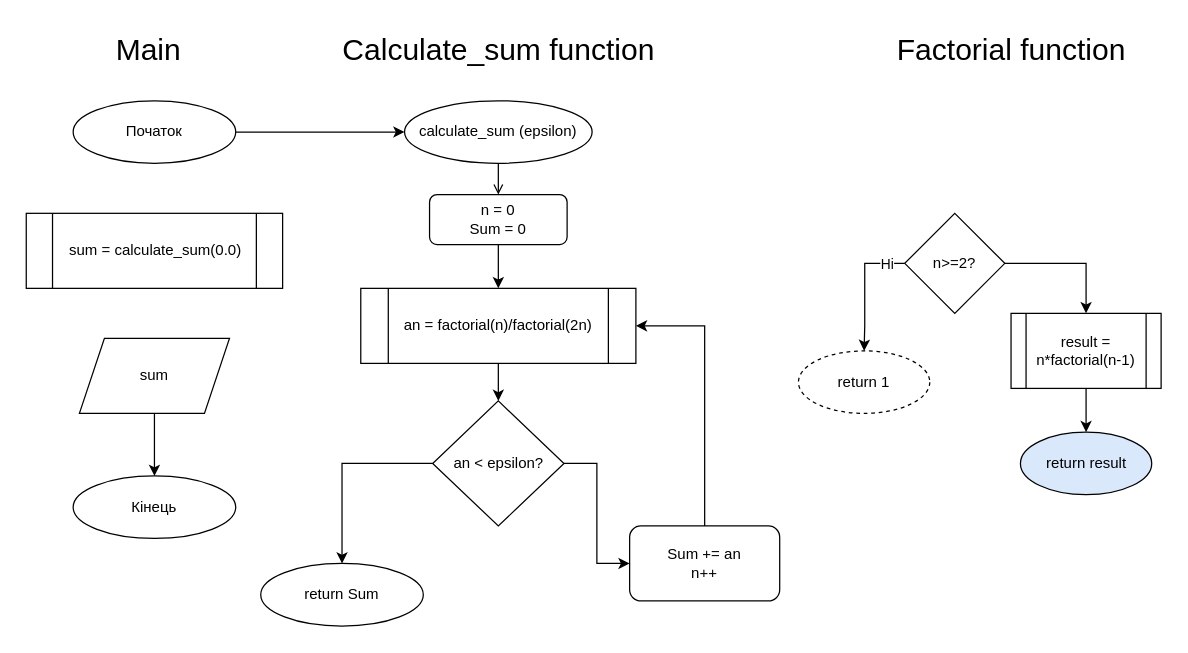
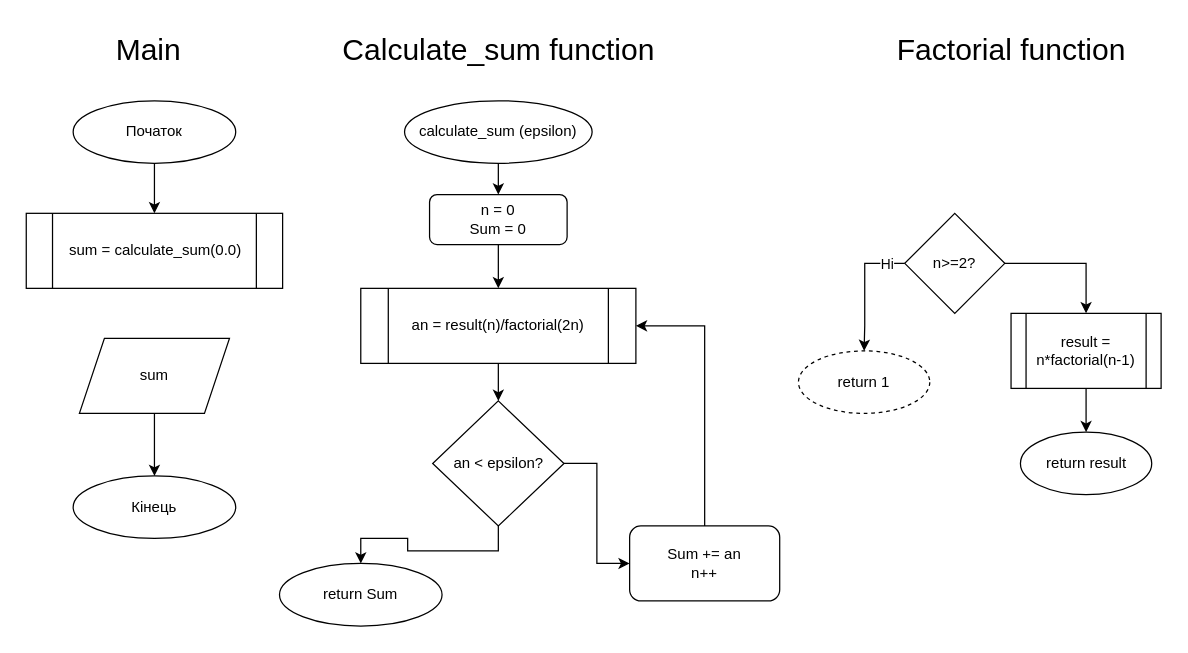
  <mxCell id="0" />
  <mxCell id="1" parent="0" />
- <mxCell id="2" value="" style="edgeStyle=orthogonalEdgeStyle;rounded=0;orthogonalLoop=1;jettySize=auto;html=1;" parent="1" source="3" target="8" edge="1"><mxGeometry relative="1" as="geometry" /></mxCell>
+ <mxCell id="2" value="" style="edgeStyle=orthogonalEdgeStyle;rounded=0;orthogonalLoop=1;jettySize=auto;html=1;" parent="1" source="3" target="20" edge="1"><mxGeometry relative="1" as="geometry" /></mxCell>
  <mxCell id="3" value="Початок" style="ellipse;whiteSpace=wrap;html=1;" parent="1" vertex="1"><mxGeometry x="58" y="80" width="130" height="50" as="geometry" /></mxCell>
  <mxCell id="4" value="&lt;font style=&quot;font-size: 24px;&quot;&gt;Main&lt;/font&gt;" style="text;html=1;align=center;verticalAlign=middle;resizable=0;points=[];autosize=1;strokeColor=none;fillColor=none;" parent="1" vertex="1"><mxGeometry x="78" y="20" width="80" height="40" as="geometry" /></mxCell>
  <mxCell id="5" value="&lt;font style=&quot;font-size: 24px;&quot;&gt;Factorial function&lt;/font&gt;" style="text;html=1;align=center;verticalAlign=middle;resizable=0;points=[];autosize=1;strokeColor=none;fillColor=none;" parent="1" vertex="1"><mxGeometry x="703" y="20" width="210" height="40" as="geometry" /></mxCell>
  <mxCell id="6" value="&lt;font style=&quot;font-size: 24px;&quot;&gt;Calculate_sum function&lt;/font&gt;" style="text;html=1;align=center;verticalAlign=middle;resizable=0;points=[];autosize=1;strokeColor=none;fillColor=none;" parent="1" vertex="1"><mxGeometry x="263" y="20" width="270" height="40" as="geometry" /></mxCell>
- <mxCell id="7" style="edgeStyle=orthogonalEdgeStyle;rounded=0;orthogonalLoop=1;jettySize=auto;html=1;entryX=0.5;entryY=0;entryDx=0;entryDy=0;endArrow=open;" parent="1" source="8" target="11" edge="1"><mxGeometry relative="1" as="geometry" /></mxCell>
+ <mxCell id="7" style="edgeStyle=orthogonalEdgeStyle;rounded=0;orthogonalLoop=1;jettySize=auto;html=1;entryX=0.5;entryY=0;entryDx=0;entryDy=0;" parent="1" source="8" target="11" edge="1"><mxGeometry relative="1" as="geometry" /></mxCell>
  <mxCell id="8" value="calculate_sum (epsilon)" style="ellipse;whiteSpace=wrap;html=1;" parent="1" vertex="1"><mxGeometry x="323" y="80" width="150" height="50" as="geometry" /></mxCell>
- <mxCell id="9" value="return Sum" style="ellipse;whiteSpace=wrap;html=1;" parent="1" vertex="1"><mxGeometry x="208" y="450" width="130" height="50" as="geometry" /></mxCell>
+ <mxCell id="9" value="return Sum" style="ellipse;whiteSpace=wrap;html=1;" parent="1" vertex="1"><mxGeometry x="223" y="450" width="130" height="50" as="geometry" /></mxCell>
  <mxCell id="10" style="edgeStyle=orthogonalEdgeStyle;rounded=0;orthogonalLoop=1;jettySize=auto;html=1;entryX=0.5;entryY=0;entryDx=0;entryDy=0;" parent="1" source="11" target="13" edge="1"><mxGeometry relative="1" as="geometry" /></mxCell>
  <mxCell id="11" value="&lt;div&gt;n = 0&lt;/div&gt;&lt;div&gt;Sum = 0&lt;/div&gt;" style="rounded=1;whiteSpace=wrap;html=1;" parent="1" vertex="1"><mxGeometry x="343" y="155" width="110" height="40" as="geometry" /></mxCell>
  <mxCell id="12" style="edgeStyle=orthogonalEdgeStyle;rounded=0;orthogonalLoop=1;jettySize=auto;html=1;entryX=0.5;entryY=0;entryDx=0;entryDy=0;" parent="1" source="13" target="16" edge="1"><mxGeometry relative="1" as="geometry" /></mxCell>
- <mxCell id="13" value="an = factorial(n)/factorial(2n)" style="shape=process;whiteSpace=wrap;html=1;backgroundOutline=1;" parent="1" vertex="1"><mxGeometry x="288" y="230" width="220" height="60" as="geometry" /></mxCell>
+ <mxCell id="13" value="an = result(n)/factorial(2n)" style="shape=process;whiteSpace=wrap;html=1;backgroundOutline=1;" parent="1" vertex="1"><mxGeometry x="288" y="230" width="220" height="60" as="geometry" /></mxCell>
  <mxCell id="14" style="edgeStyle=orthogonalEdgeStyle;rounded=0;orthogonalLoop=1;jettySize=auto;html=1;entryX=0.5;entryY=0;entryDx=0;entryDy=0;" parent="1" source="16" target="9" edge="1"><mxGeometry relative="1" as="geometry" /></mxCell>
  <mxCell id="15" style="edgeStyle=orthogonalEdgeStyle;rounded=0;orthogonalLoop=1;jettySize=auto;html=1;entryX=0;entryY=0.5;entryDx=0;entryDy=0;" parent="1" source="16" target="18" edge="1"><mxGeometry relative="1" as="geometry" /></mxCell>
  <mxCell id="16" value="an &amp;lt; epsilon?" style="rhombus;whiteSpace=wrap;html=1;" parent="1" vertex="1"><mxGeometry x="345.5" y="320" width="105" height="100" as="geometry" /></mxCell>
  <mxCell id="17" style="edgeStyle=orthogonalEdgeStyle;rounded=0;orthogonalLoop=1;jettySize=auto;html=1;entryX=1;entryY=0.5;entryDx=0;entryDy=0;" parent="1" source="18" target="13" edge="1"><mxGeometry relative="1" as="geometry" /></mxCell>
  <mxCell id="18" value="Sum += an&lt;div&gt;n++&lt;/div&gt;" style="rounded=1;whiteSpace=wrap;html=1;" parent="1" vertex="1"><mxGeometry x="503" y="420" width="120" height="60" as="geometry" /></mxCell>
  <mxCell id="19" value="Кінець" style="ellipse;whiteSpace=wrap;html=1;" parent="1" vertex="1"><mxGeometry x="58" y="380" width="130" height="50" as="geometry" /></mxCell>
  <mxCell id="20" value="sum = calculate_sum(0.0)" style="shape=process;whiteSpace=wrap;html=1;backgroundOutline=1;" parent="1" vertex="1"><mxGeometry x="20.5" y="170" width="205" height="60" as="geometry" /></mxCell>
  <mxCell id="21" value="" style="edgeStyle=orthogonalEdgeStyle;rounded=0;orthogonalLoop=1;jettySize=auto;html=1;" parent="1" source="22" target="19" edge="1"><mxGeometry relative="1" as="geometry" /></mxCell>
  <mxCell id="22" value="sum" style="shape=parallelogram;perimeter=parallelogramPerimeter;whiteSpace=wrap;html=1;fixedSize=1;" parent="1" vertex="1"><mxGeometry x="63" y="270" width="120" height="60" as="geometry" /></mxCell>
  <mxCell id="23" style="edgeStyle=orthogonalEdgeStyle;rounded=0;orthogonalLoop=1;jettySize=auto;html=1;entryX=0.5;entryY=0;entryDx=0;entryDy=0;" edge="1" parent="1" source="26" target="27"><mxGeometry relative="1" as="geometry"><Array as="points"><mxPoint x="691" y="210" /><mxPoint x="691" y="260" /><mxPoint x="691" y="260" /></Array></mxGeometry></mxCell>
  <mxCell id="24" value="Ні" style="edgeLabel;html=1;align=center;verticalAlign=middle;resizable=0;points=[];" vertex="1" connectable="0" parent="23"><mxGeometry x="-0.761" y="-2" relative="1" as="geometry"><mxPoint x="-3" y="2" as="offset" /></mxGeometry></mxCell>
  <mxCell id="25" style="edgeStyle=orthogonalEdgeStyle;rounded=0;orthogonalLoop=1;jettySize=auto;html=1;entryX=0.5;entryY=0;entryDx=0;entryDy=0;" edge="1" parent="1" source="26" target="29"><mxGeometry relative="1" as="geometry" /></mxCell>
  <mxCell id="26" value="n&amp;gt;=2?" style="rhombus;whiteSpace=wrap;html=1;" vertex="1" parent="1"><mxGeometry x="723" y="170" width="80" height="80" as="geometry" /></mxCell>
  <mxCell id="27" value="return 1" style="ellipse;whiteSpace=wrap;html=1;dashed=1;" vertex="1" parent="1"><mxGeometry x="638" y="280" width="105" height="50" as="geometry" /></mxCell>
  <mxCell id="28" value="" style="edgeStyle=orthogonalEdgeStyle;rounded=0;orthogonalLoop=1;jettySize=auto;html=1;" edge="1" parent="1" source="29" target="30"><mxGeometry relative="1" as="geometry" /></mxCell>
  <mxCell id="29" value="result = n*factorial(n-1)" style="shape=process;whiteSpace=wrap;html=1;backgroundOutline=1;" vertex="1" parent="1"><mxGeometry x="808" y="250" width="120" height="60" as="geometry" /></mxCell>
- <mxCell id="30" value="return result" style="ellipse;whiteSpace=wrap;html=1;fillColor=#dae8fc;" vertex="1" parent="1"><mxGeometry x="815.5" y="345" width="105" height="50" as="geometry" /></mxCell>
+ <mxCell id="30" value="return result" style="ellipse;whiteSpace=wrap;html=1;" vertex="1" parent="1"><mxGeometry x="815.5" y="345" width="105" height="50" as="geometry" /></mxCell>
